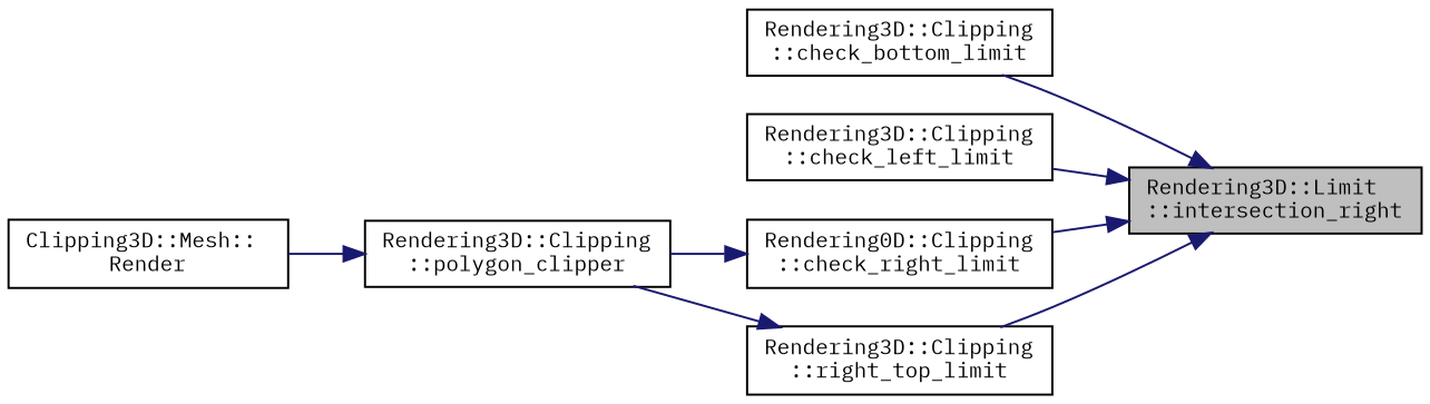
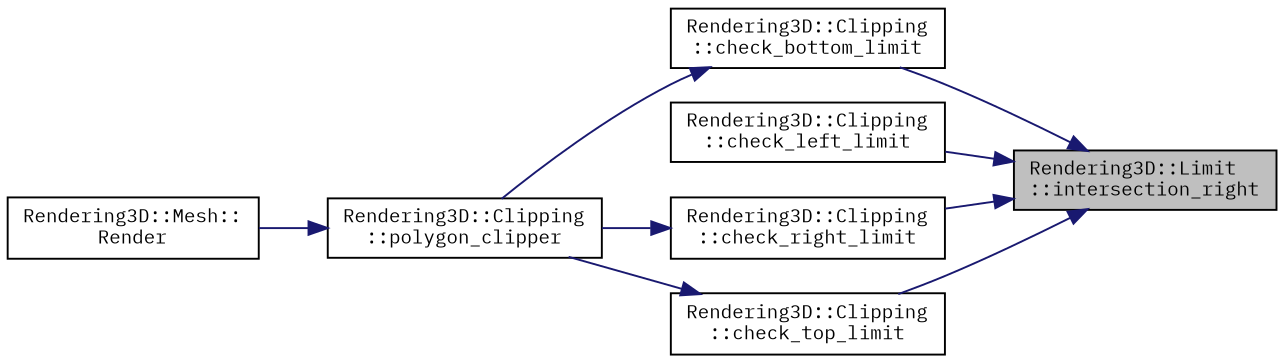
  digraph {
    fontname="IBM Plex Mono"
    rankdir=RL
    node [color=black fillcolor=white fontname="IBM Plex Mono" fontsize=10 shape=record style=filled]
    edge [color=midnightblue dir=back fontname="IBM Plex Mono" fontsize=10 labelfontname=Helvetica labelfontsize=10 style=solid]
    n1 [fillcolor=grey75 fontcolor=black height=0.2 label="Rendering3D::Limit\l::intersection_right" width=0.4]
    n2 [height=0.2 label="Rendering3D::Clipping\l::check_bottom_limit" width=0.4]
    n3 [height=0.2 label="Rendering3D::Clipping\l::check_left_limit" width=0.4]
-   n4 [height=0.2 label="Rendering0D::Clipping\l::check_right_limit" width=0.4]
-   n5 [height=0.2 label="Rendering3D::Clipping\l::right_top_limit" width=0.4]
+   n4 [height=0.2 label="Rendering3D::Clipping\l::check_right_limit" width=0.4]
+   n5 [height=0.2 label="Rendering3D::Clipping\l::check_top_limit" width=0.4]
    n6 [height=0.2 label="Rendering3D::Clipping\l::polygon_clipper" width=0.4]
-   n7 [height=0.2 label="Clipping3D::Mesh::\lRender" width=0.4]
+   n7 [height=0.2 label="Rendering3D::Mesh::\lRender" width=0.4]
    n1 -> n2
    n1 -> n3
    n1 -> n4
    n1 -> n5
+   n2 -> n6
    n4 -> n6
    n5 -> n6
    n6 -> n7
  }
